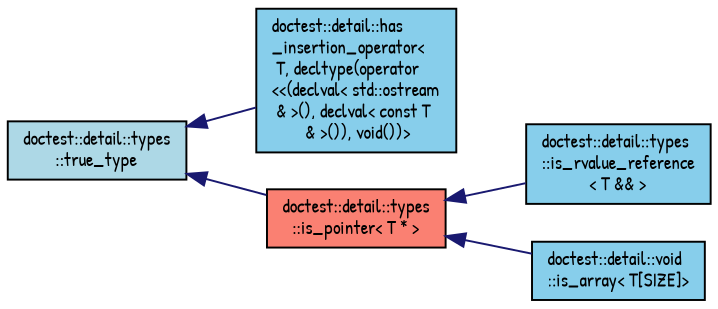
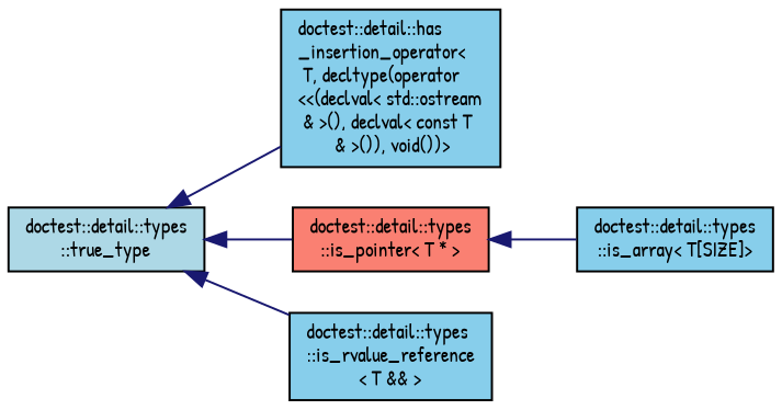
  digraph {
    fontname="Patrick Hand"
    rankdir=LR
    node [color=black fillcolor=skyblue fontname="Patrick Hand" fontsize=10 shape=record style=filled]
    edge [color=midnightblue dir=back fontname="Patrick Hand" fontsize=10 labelfontname=Helvetica labelfontsize=10 style=solid]
    n1 [fillcolor=lightblue fontcolor=black height=0.2 label="doctest::detail::types\l::true_type" width=0.4]
    n2 [height=0.2 label="doctest::detail::has\l_insertion_operator\<\l T, decltype(operator\l\<\<(declval\< std::ostream\l & \>(), declval\< const T\l & \>()), void())\>" width=0.4]
    n3 [fillcolor=salmon height=0.2 label="doctest::detail::types\l::is_pointer\< T * \>" width=0.4]
    n4 [height=0.2 label="doctest::detail::types\l::is_rvalue_reference\l\< T && \>" width=0.4]
-   n5 [height=0.2 label="doctest::detail::void\l::is_array\< T[SIZE]\>" width=0.4]
+   n5 [height=0.2 label="doctest::detail::types\l::is_array\< T[SIZE]\>" width=0.4]
    n1 -> n2
    n1 -> n3
-   n3 -> n4
+   n1 -> n4
    n3 -> n5
  }
